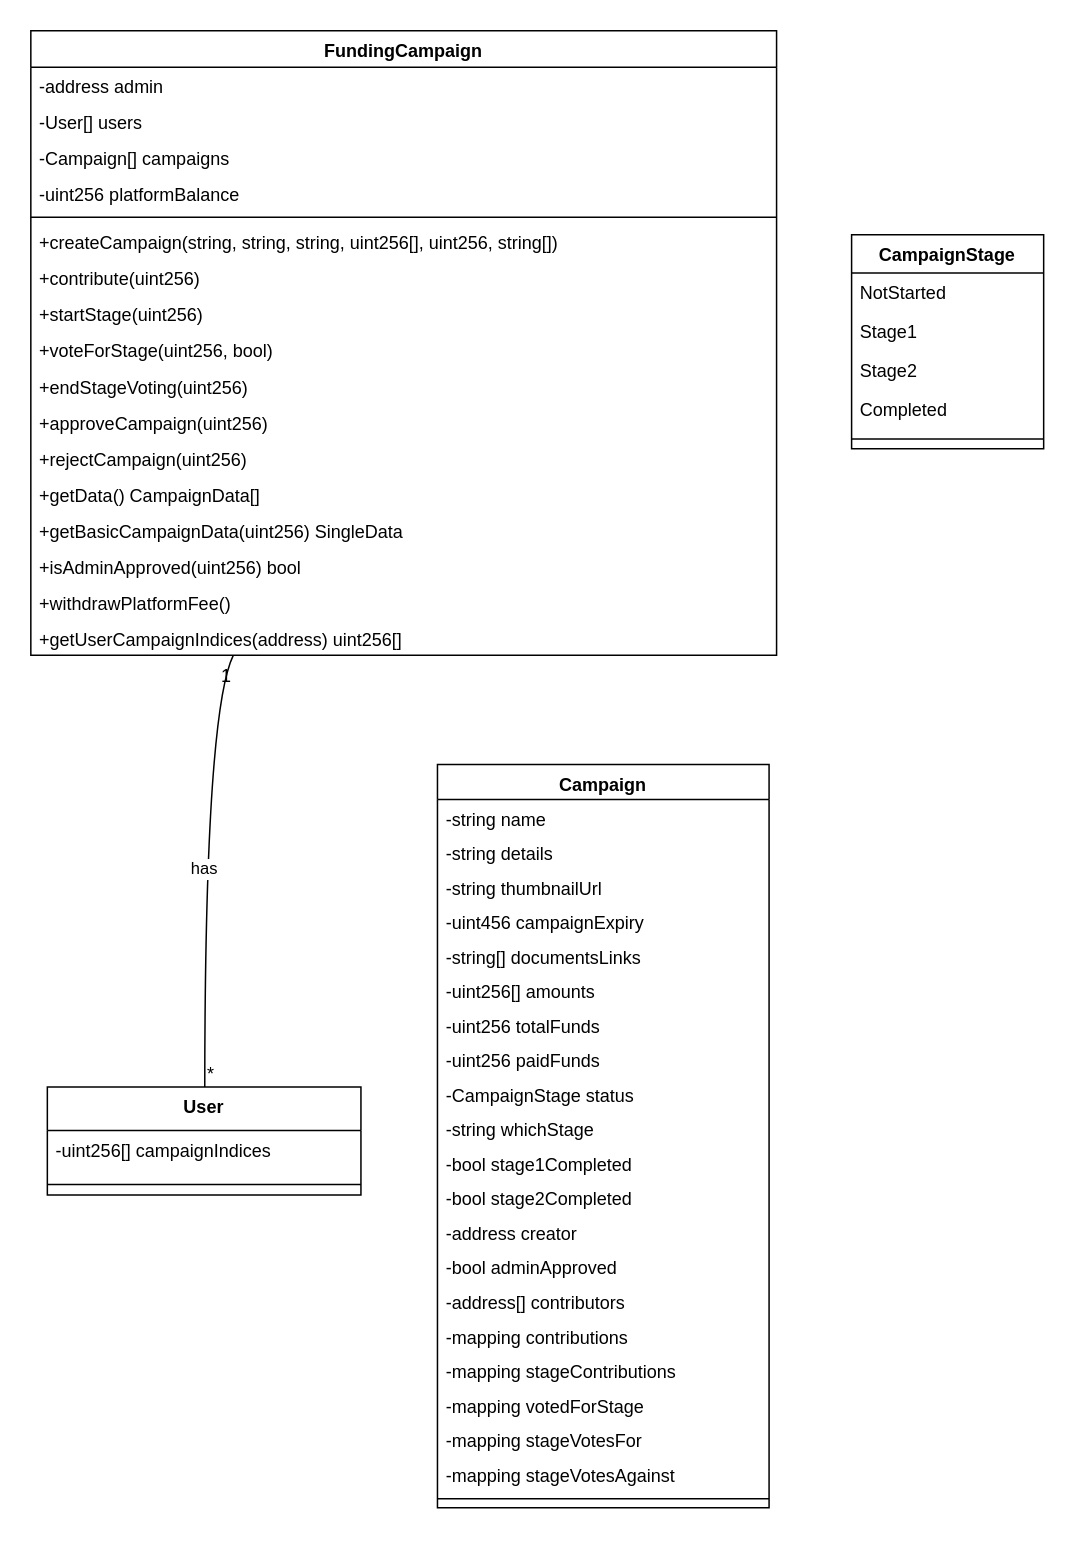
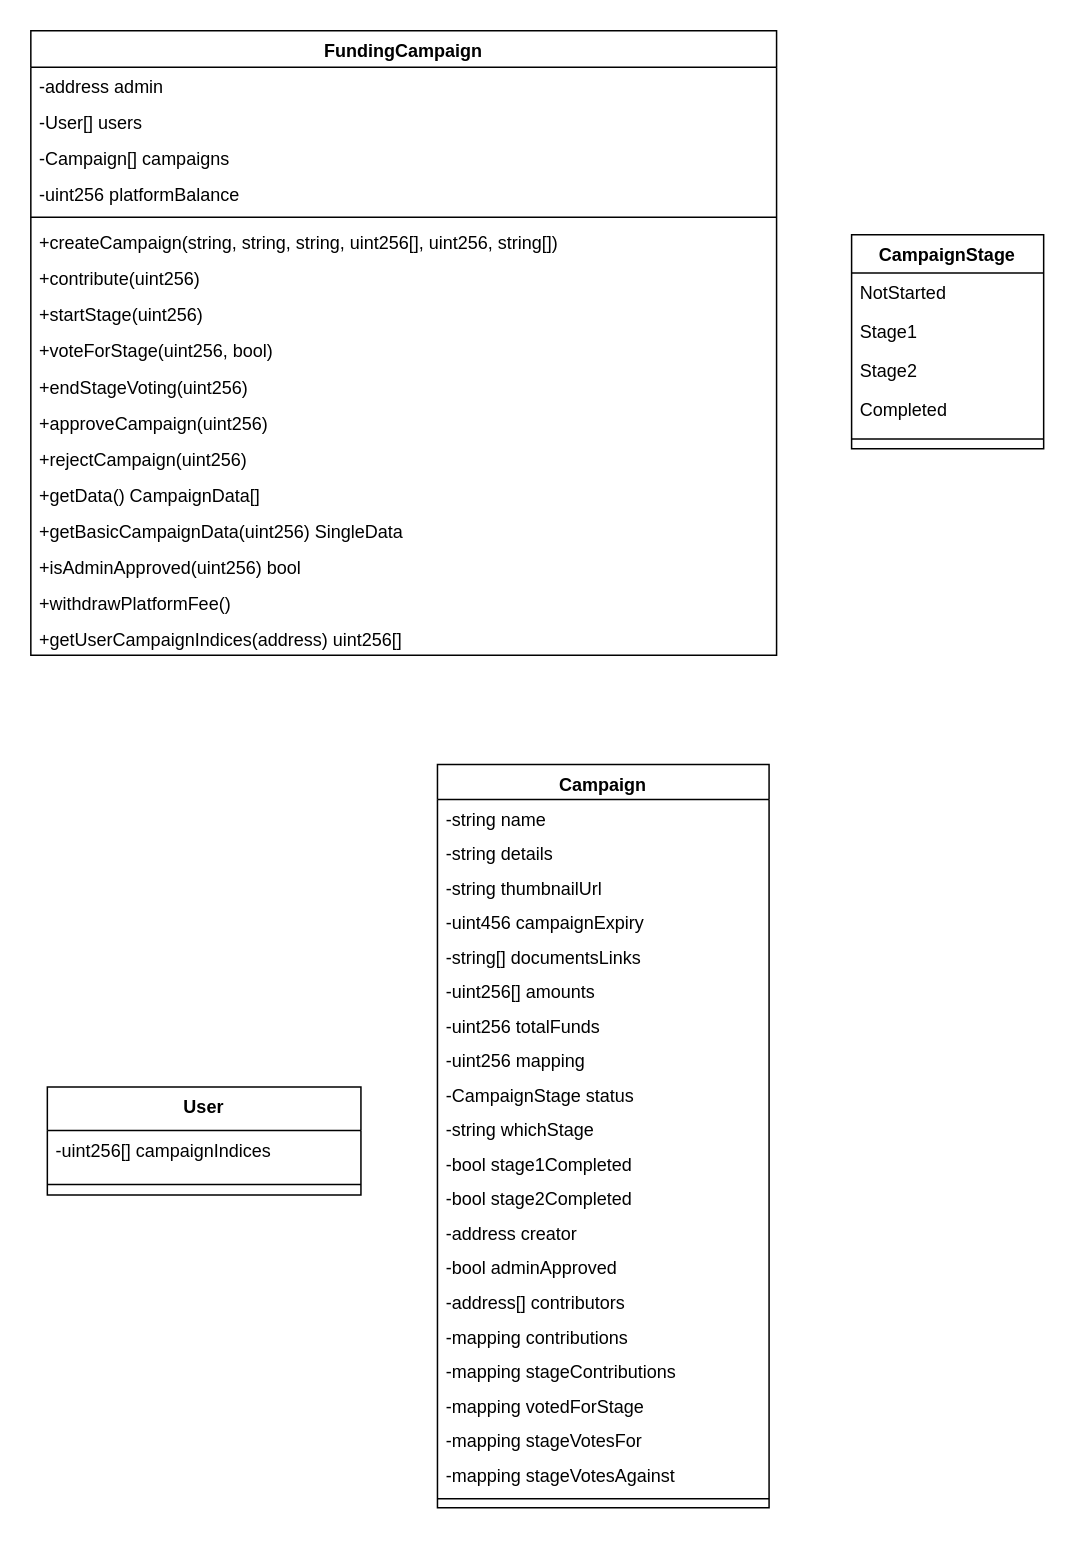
  <mxCell id="0" />
  <mxCell id="1" parent="0" />
  <mxCell id="2" value="FundingCampaign" style="swimlane;fontStyle=1;align=center;verticalAlign=top;childLayout=stackLayout;horizontal=1;startSize=24.255;horizontalStack=0;resizeParent=1;resizeParentMax=0;resizeLast=0;collapsible=0;marginBottom=0;" vertex="1" parent="1"><mxGeometry x="20" y="20" width="497" height="416.255" as="geometry" /></mxCell>
  <mxCell id="3" value="-address admin" style="text;strokeColor=none;fillColor=none;align=left;verticalAlign=top;spacingLeft=4;spacingRight=4;overflow=hidden;rotatable=0;points=[[0,0.5],[1,0.5]];portConstraint=eastwest;" vertex="1" parent="2"><mxGeometry y="24.255" width="497" height="24" as="geometry" /></mxCell>
  <mxCell id="4" value="-User[] users" style="text;strokeColor=none;fillColor=none;align=left;verticalAlign=top;spacingLeft=4;spacingRight=4;overflow=hidden;rotatable=0;points=[[0,0.5],[1,0.5]];portConstraint=eastwest;" vertex="1" parent="2"><mxGeometry y="48.255" width="497" height="24" as="geometry" /></mxCell>
  <mxCell id="5" value="-Campaign[] campaigns" style="text;strokeColor=none;fillColor=none;align=left;verticalAlign=top;spacingLeft=4;spacingRight=4;overflow=hidden;rotatable=0;points=[[0,0.5],[1,0.5]];portConstraint=eastwest;" vertex="1" parent="2"><mxGeometry y="72.255" width="497" height="24" as="geometry" /></mxCell>
  <mxCell id="6" value="-uint256 platformBalance" style="text;strokeColor=none;fillColor=none;align=left;verticalAlign=top;spacingLeft=4;spacingRight=4;overflow=hidden;rotatable=0;points=[[0,0.5],[1,0.5]];portConstraint=eastwest;" vertex="1" parent="2"><mxGeometry y="96.255" width="497" height="24" as="geometry" /></mxCell>
  <mxCell id="7" style="line;strokeWidth=1;fillColor=none;align=left;verticalAlign=middle;spacingTop=-1;spacingLeft=3;spacingRight=3;rotatable=0;labelPosition=right;points=[];portConstraint=eastwest;strokeColor=inherit;" vertex="1" parent="2"><mxGeometry y="120.255" width="497" height="8" as="geometry" /></mxCell>
  <mxCell id="8" value="+createCampaign(string, string, string, uint256[], uint256, string[])" style="text;strokeColor=none;fillColor=none;align=left;verticalAlign=top;spacingLeft=4;spacingRight=4;overflow=hidden;rotatable=0;points=[[0,0.5],[1,0.5]];portConstraint=eastwest;" vertex="1" parent="2"><mxGeometry y="128.255" width="497" height="24" as="geometry" /></mxCell>
  <mxCell id="9" value="+contribute(uint256)" style="text;strokeColor=none;fillColor=none;align=left;verticalAlign=top;spacingLeft=4;spacingRight=4;overflow=hidden;rotatable=0;points=[[0,0.5],[1,0.5]];portConstraint=eastwest;" vertex="1" parent="2"><mxGeometry y="152.255" width="497" height="24" as="geometry" /></mxCell>
  <mxCell id="10" value="+startStage(uint256)" style="text;strokeColor=none;fillColor=none;align=left;verticalAlign=top;spacingLeft=4;spacingRight=4;overflow=hidden;rotatable=0;points=[[0,0.5],[1,0.5]];portConstraint=eastwest;" vertex="1" parent="2"><mxGeometry y="176.255" width="497" height="24" as="geometry" /></mxCell>
  <mxCell id="11" value="+voteForStage(uint256, bool)" style="text;strokeColor=none;fillColor=none;align=left;verticalAlign=top;spacingLeft=4;spacingRight=4;overflow=hidden;rotatable=0;points=[[0,0.5],[1,0.5]];portConstraint=eastwest;" vertex="1" parent="2"><mxGeometry y="200.255" width="497" height="24" as="geometry" /></mxCell>
  <mxCell id="12" value="+endStageVoting(uint256)" style="text;strokeColor=none;fillColor=none;align=left;verticalAlign=top;spacingLeft=4;spacingRight=4;overflow=hidden;rotatable=0;points=[[0,0.5],[1,0.5]];portConstraint=eastwest;" vertex="1" parent="2"><mxGeometry y="224.255" width="497" height="24" as="geometry" /></mxCell>
  <mxCell id="13" value="+approveCampaign(uint256)" style="text;strokeColor=none;fillColor=none;align=left;verticalAlign=top;spacingLeft=4;spacingRight=4;overflow=hidden;rotatable=0;points=[[0,0.5],[1,0.5]];portConstraint=eastwest;" vertex="1" parent="2"><mxGeometry y="248.255" width="497" height="24" as="geometry" /></mxCell>
  <mxCell id="14" value="+rejectCampaign(uint256)" style="text;strokeColor=none;fillColor=none;align=left;verticalAlign=top;spacingLeft=4;spacingRight=4;overflow=hidden;rotatable=0;points=[[0,0.5],[1,0.5]];portConstraint=eastwest;" vertex="1" parent="2"><mxGeometry y="272.255" width="497" height="24" as="geometry" /></mxCell>
  <mxCell id="15" value="+getData() CampaignData[]" style="text;strokeColor=none;fillColor=none;align=left;verticalAlign=top;spacingLeft=4;spacingRight=4;overflow=hidden;rotatable=0;points=[[0,0.5],[1,0.5]];portConstraint=eastwest;" vertex="1" parent="2"><mxGeometry y="296.255" width="497" height="24" as="geometry" /></mxCell>
  <mxCell id="16" value="+getBasicCampaignData(uint256) SingleData" style="text;strokeColor=none;fillColor=none;align=left;verticalAlign=top;spacingLeft=4;spacingRight=4;overflow=hidden;rotatable=0;points=[[0,0.5],[1,0.5]];portConstraint=eastwest;" vertex="1" parent="2"><mxGeometry y="320.255" width="497" height="24" as="geometry" /></mxCell>
  <mxCell id="17" value="+isAdminApproved(uint256) bool" style="text;strokeColor=none;fillColor=none;align=left;verticalAlign=top;spacingLeft=4;spacingRight=4;overflow=hidden;rotatable=0;points=[[0,0.5],[1,0.5]];portConstraint=eastwest;" vertex="1" parent="2"><mxGeometry y="344.255" width="497" height="24" as="geometry" /></mxCell>
  <mxCell id="18" value="+withdrawPlatformFee()" style="text;strokeColor=none;fillColor=none;align=left;verticalAlign=top;spacingLeft=4;spacingRight=4;overflow=hidden;rotatable=0;points=[[0,0.5],[1,0.5]];portConstraint=eastwest;" vertex="1" parent="2"><mxGeometry y="368.255" width="497" height="24" as="geometry" /></mxCell>
  <mxCell id="19" value="+getUserCampaignIndices(address) uint256[]" style="text;strokeColor=none;fillColor=none;align=left;verticalAlign=top;spacingLeft=4;spacingRight=4;overflow=hidden;rotatable=0;points=[[0,0.5],[1,0.5]];portConstraint=eastwest;" vertex="1" parent="2"><mxGeometry y="392.255" width="497" height="24" as="geometry" /></mxCell>
  <mxCell id="20" value="User" style="swimlane;fontStyle=1;align=center;verticalAlign=top;childLayout=stackLayout;horizontal=1;startSize=28.933;horizontalStack=0;resizeParent=1;resizeParentMax=0;resizeLast=0;collapsible=0;marginBottom=0;" vertex="1" parent="1"><mxGeometry x="31" y="724" width="209" height="71.933" as="geometry" /></mxCell>
  <mxCell id="21" value="-uint256[] campaignIndices" style="text;strokeColor=none;fillColor=none;align=left;verticalAlign=top;spacingLeft=4;spacingRight=4;overflow=hidden;rotatable=0;points=[[0,0.5],[1,0.5]];portConstraint=eastwest;" vertex="1" parent="20"><mxGeometry y="28.933" width="209" height="29" as="geometry" /></mxCell>
  <mxCell id="22" style="line;strokeWidth=1;fillColor=none;align=left;verticalAlign=middle;spacingTop=-1;spacingLeft=3;spacingRight=3;rotatable=0;labelPosition=right;points=[];portConstraint=eastwest;strokeColor=inherit;" vertex="1" parent="20"><mxGeometry y="57.933" width="209" height="14" as="geometry" /></mxCell>
  <mxCell id="23" value="Campaign" style="swimlane;fontStyle=1;align=center;verticalAlign=top;childLayout=stackLayout;horizontal=1;startSize=23.395;horizontalStack=0;resizeParent=1;resizeParentMax=0;resizeLast=0;collapsible=0;marginBottom=0;" vertex="1" parent="1"><mxGeometry x="291" y="509" width="221" height="495.395" as="geometry" /></mxCell>
  <mxCell id="24" value="-string name" style="text;strokeColor=none;fillColor=none;align=left;verticalAlign=top;spacingLeft=4;spacingRight=4;overflow=hidden;rotatable=0;points=[[0,0.5],[1,0.5]];portConstraint=eastwest;" vertex="1" parent="23"><mxGeometry y="23.395" width="221" height="23" as="geometry" /></mxCell>
  <mxCell id="25" value="-string details" style="text;strokeColor=none;fillColor=none;align=left;verticalAlign=top;spacingLeft=4;spacingRight=4;overflow=hidden;rotatable=0;points=[[0,0.5],[1,0.5]];portConstraint=eastwest;" vertex="1" parent="23"><mxGeometry y="46.395" width="221" height="23" as="geometry" /></mxCell>
  <mxCell id="26" value="-string thumbnailUrl" style="text;strokeColor=none;fillColor=none;align=left;verticalAlign=top;spacingLeft=4;spacingRight=4;overflow=hidden;rotatable=0;points=[[0,0.5],[1,0.5]];portConstraint=eastwest;" vertex="1" parent="23"><mxGeometry y="69.395" width="221" height="23" as="geometry" /></mxCell>
  <mxCell id="27" value="-uint456 campaignExpiry" style="text;strokeColor=none;fillColor=none;align=left;verticalAlign=top;spacingLeft=4;spacingRight=4;overflow=hidden;rotatable=0;points=[[0,0.5],[1,0.5]];portConstraint=eastwest;" vertex="1" parent="23"><mxGeometry y="92.395" width="221" height="23" as="geometry" /></mxCell>
  <mxCell id="28" value="-string[] documentsLinks" style="text;strokeColor=none;fillColor=none;align=left;verticalAlign=top;spacingLeft=4;spacingRight=4;overflow=hidden;rotatable=0;points=[[0,0.5],[1,0.5]];portConstraint=eastwest;" vertex="1" parent="23"><mxGeometry y="115.395" width="221" height="23" as="geometry" /></mxCell>
  <mxCell id="29" value="-uint256[] amounts" style="text;strokeColor=none;fillColor=none;align=left;verticalAlign=top;spacingLeft=4;spacingRight=4;overflow=hidden;rotatable=0;points=[[0,0.5],[1,0.5]];portConstraint=eastwest;" vertex="1" parent="23"><mxGeometry y="138.395" width="221" height="23" as="geometry" /></mxCell>
  <mxCell id="30" value="-uint256 totalFunds" style="text;strokeColor=none;fillColor=none;align=left;verticalAlign=top;spacingLeft=4;spacingRight=4;overflow=hidden;rotatable=0;points=[[0,0.5],[1,0.5]];portConstraint=eastwest;" vertex="1" parent="23"><mxGeometry y="161.395" width="221" height="23" as="geometry" /></mxCell>
- <mxCell id="31" value="-uint256 paidFunds" style="text;strokeColor=none;fillColor=none;align=left;verticalAlign=top;spacingLeft=4;spacingRight=4;overflow=hidden;rotatable=0;points=[[0,0.5],[1,0.5]];portConstraint=eastwest;" vertex="1" parent="23"><mxGeometry y="184.395" width="221" height="23" as="geometry" /></mxCell>
+ <mxCell id="31" value="-uint256 mapping" style="text;strokeColor=none;fillColor=none;align=left;verticalAlign=top;spacingLeft=4;spacingRight=4;overflow=hidden;rotatable=0;points=[[0,0.5],[1,0.5]];portConstraint=eastwest;" vertex="1" parent="23"><mxGeometry y="184.395" width="221" height="23" as="geometry" /></mxCell>
  <mxCell id="32" value="-CampaignStage status" style="text;strokeColor=none;fillColor=none;align=left;verticalAlign=top;spacingLeft=4;spacingRight=4;overflow=hidden;rotatable=0;points=[[0,0.5],[1,0.5]];portConstraint=eastwest;" vertex="1" parent="23"><mxGeometry y="207.395" width="221" height="23" as="geometry" /></mxCell>
  <mxCell id="33" value="-string whichStage" style="text;strokeColor=none;fillColor=none;align=left;verticalAlign=top;spacingLeft=4;spacingRight=4;overflow=hidden;rotatable=0;points=[[0,0.5],[1,0.5]];portConstraint=eastwest;" vertex="1" parent="23"><mxGeometry y="230.395" width="221" height="23" as="geometry" /></mxCell>
  <mxCell id="34" value="-bool stage1Completed" style="text;strokeColor=none;fillColor=none;align=left;verticalAlign=top;spacingLeft=4;spacingRight=4;overflow=hidden;rotatable=0;points=[[0,0.5],[1,0.5]];portConstraint=eastwest;" vertex="1" parent="23"><mxGeometry y="253.395" width="221" height="23" as="geometry" /></mxCell>
  <mxCell id="35" value="-bool stage2Completed" style="text;strokeColor=none;fillColor=none;align=left;verticalAlign=top;spacingLeft=4;spacingRight=4;overflow=hidden;rotatable=0;points=[[0,0.5],[1,0.5]];portConstraint=eastwest;" vertex="1" parent="23"><mxGeometry y="276.395" width="221" height="23" as="geometry" /></mxCell>
  <mxCell id="36" value="-address creator" style="text;strokeColor=none;fillColor=none;align=left;verticalAlign=top;spacingLeft=4;spacingRight=4;overflow=hidden;rotatable=0;points=[[0,0.5],[1,0.5]];portConstraint=eastwest;" vertex="1" parent="23"><mxGeometry y="299.395" width="221" height="23" as="geometry" /></mxCell>
  <mxCell id="37" value="-bool adminApproved" style="text;strokeColor=none;fillColor=none;align=left;verticalAlign=top;spacingLeft=4;spacingRight=4;overflow=hidden;rotatable=0;points=[[0,0.5],[1,0.5]];portConstraint=eastwest;" vertex="1" parent="23"><mxGeometry y="322.395" width="221" height="23" as="geometry" /></mxCell>
  <mxCell id="38" value="-address[] contributors" style="text;strokeColor=none;fillColor=none;align=left;verticalAlign=top;spacingLeft=4;spacingRight=4;overflow=hidden;rotatable=0;points=[[0,0.5],[1,0.5]];portConstraint=eastwest;" vertex="1" parent="23"><mxGeometry y="345.395" width="221" height="23" as="geometry" /></mxCell>
  <mxCell id="39" value="-mapping contributions" style="text;strokeColor=none;fillColor=none;align=left;verticalAlign=top;spacingLeft=4;spacingRight=4;overflow=hidden;rotatable=0;points=[[0,0.5],[1,0.5]];portConstraint=eastwest;" vertex="1" parent="23"><mxGeometry y="368.395" width="221" height="23" as="geometry" /></mxCell>
  <mxCell id="40" value="-mapping stageContributions" style="text;strokeColor=none;fillColor=none;align=left;verticalAlign=top;spacingLeft=4;spacingRight=4;overflow=hidden;rotatable=0;points=[[0,0.5],[1,0.5]];portConstraint=eastwest;" vertex="1" parent="23"><mxGeometry y="391.395" width="221" height="23" as="geometry" /></mxCell>
  <mxCell id="41" value="-mapping votedForStage" style="text;strokeColor=none;fillColor=none;align=left;verticalAlign=top;spacingLeft=4;spacingRight=4;overflow=hidden;rotatable=0;points=[[0,0.5],[1,0.5]];portConstraint=eastwest;" vertex="1" parent="23"><mxGeometry y="414.395" width="221" height="23" as="geometry" /></mxCell>
  <mxCell id="42" value="-mapping stageVotesFor" style="text;strokeColor=none;fillColor=none;align=left;verticalAlign=top;spacingLeft=4;spacingRight=4;overflow=hidden;rotatable=0;points=[[0,0.5],[1,0.5]];portConstraint=eastwest;" vertex="1" parent="23"><mxGeometry y="437.395" width="221" height="23" as="geometry" /></mxCell>
  <mxCell id="43" value="-mapping stageVotesAgainst" style="text;strokeColor=none;fillColor=none;align=left;verticalAlign=top;spacingLeft=4;spacingRight=4;overflow=hidden;rotatable=0;points=[[0,0.5],[1,0.5]];portConstraint=eastwest;" vertex="1" parent="23"><mxGeometry y="460.395" width="221" height="23" as="geometry" /></mxCell>
  <mxCell id="44" style="line;strokeWidth=1;fillColor=none;align=left;verticalAlign=middle;spacingTop=-1;spacingLeft=3;spacingRight=3;rotatable=0;labelPosition=right;points=[];portConstraint=eastwest;strokeColor=inherit;" vertex="1" parent="23"><mxGeometry y="483.395" width="221" height="12" as="geometry" /></mxCell>
  <mxCell id="45" value="CampaignStage" style="swimlane;fontStyle=1;align=center;verticalAlign=top;childLayout=stackLayout;horizontal=1;startSize=25.515;horizontalStack=0;resizeParent=1;resizeParentMax=0;resizeLast=0;collapsible=0;marginBottom=0;" vertex="1" parent="1"><mxGeometry x="567" y="156" width="128" height="142.515" as="geometry" /></mxCell>
  <mxCell id="46" value="NotStarted" style="text;strokeColor=none;fillColor=none;align=left;verticalAlign=top;spacingLeft=4;spacingRight=4;overflow=hidden;rotatable=0;points=[[0,0.5],[1,0.5]];portConstraint=eastwest;" vertex="1" parent="45"><mxGeometry y="25.515" width="128" height="26" as="geometry" /></mxCell>
  <mxCell id="47" value="Stage1" style="text;strokeColor=none;fillColor=none;align=left;verticalAlign=top;spacingLeft=4;spacingRight=4;overflow=hidden;rotatable=0;points=[[0,0.5],[1,0.5]];portConstraint=eastwest;" vertex="1" parent="45"><mxGeometry y="51.515" width="128" height="26" as="geometry" /></mxCell>
  <mxCell id="48" value="Stage2" style="text;strokeColor=none;fillColor=none;align=left;verticalAlign=top;spacingLeft=4;spacingRight=4;overflow=hidden;rotatable=0;points=[[0,0.5],[1,0.5]];portConstraint=eastwest;" vertex="1" parent="45"><mxGeometry y="77.515" width="128" height="26" as="geometry" /></mxCell>
  <mxCell id="49" value="Completed" style="text;strokeColor=none;fillColor=none;align=left;verticalAlign=top;spacingLeft=4;spacingRight=4;overflow=hidden;rotatable=0;points=[[0,0.5],[1,0.5]];portConstraint=eastwest;" vertex="1" parent="45"><mxGeometry y="103.515" width="128" height="26" as="geometry" /></mxCell>
  <mxCell id="50" style="line;strokeWidth=1;fillColor=none;align=left;verticalAlign=middle;spacingTop=-1;spacingLeft=3;spacingRight=3;rotatable=0;labelPosition=right;points=[];portConstraint=eastwest;strokeColor=inherit;" vertex="1" parent="45"><mxGeometry y="129.515" width="128" height="13" as="geometry" /></mxCell>
- <mxCell id="51" value="has" style="curved=1;startArrow=none;endArrow=none;exitX=0.271;exitY=1.001;entryX=0.502;entryY=0.004;rounded=0;" edge="1" parent="1" source="2" target="20"><mxGeometry relative="1" as="geometry"><Array as="points"><mxPoint x="136" y="475" /></Array></mxGeometry></mxCell>
- <mxCell id="52" value="1" style="edgeLabel;resizable=0;labelBackgroundColor=none;fontSize=12;align=right;verticalAlign=top;" vertex="1" parent="51"><mxGeometry x="-1" relative="1" as="geometry" /></mxCell>
- <mxCell id="53" value="*" style="edgeLabel;resizable=0;labelBackgroundColor=none;fontSize=12;align=left;verticalAlign=bottom;" vertex="1" parent="51"><mxGeometry x="1" relative="1" as="geometry" /></mxCell>
